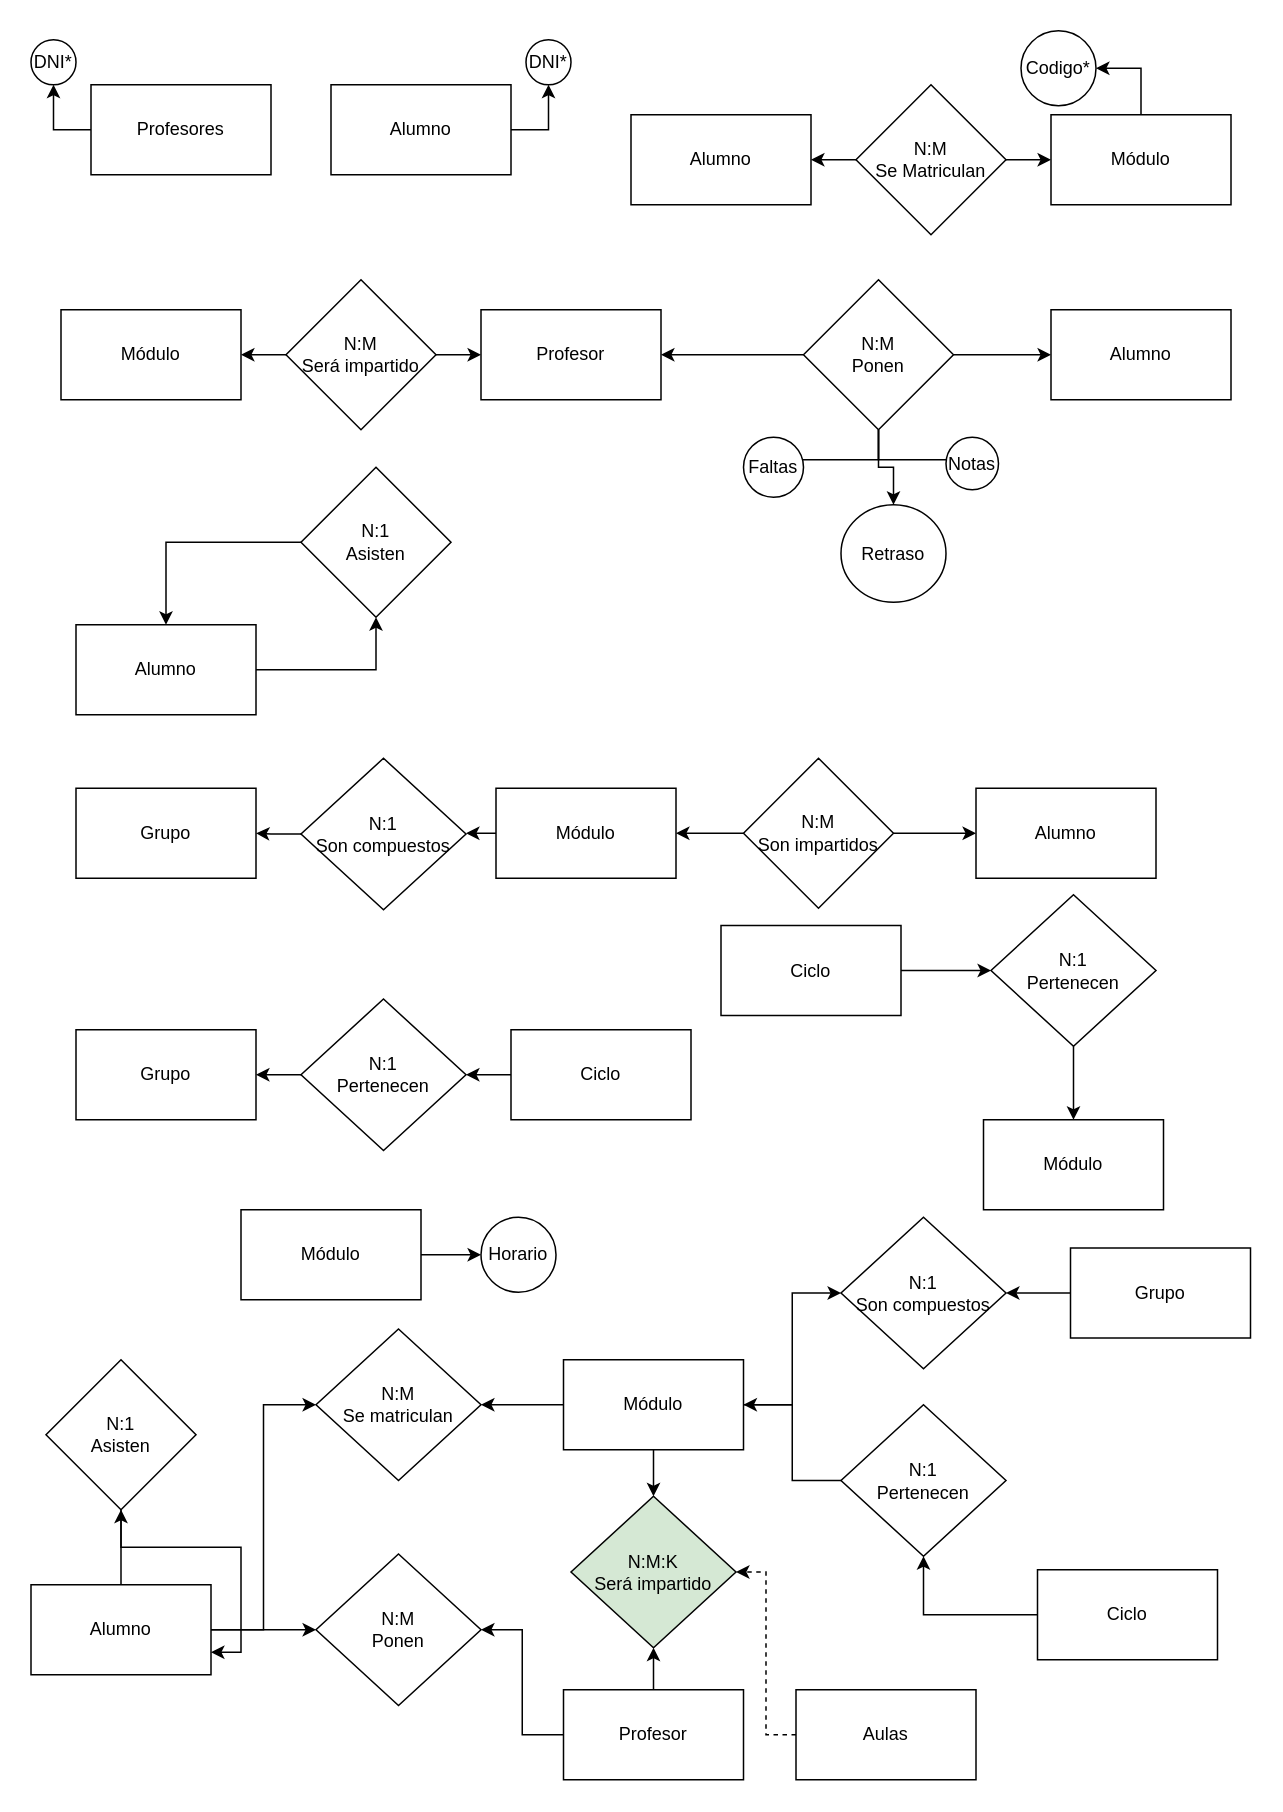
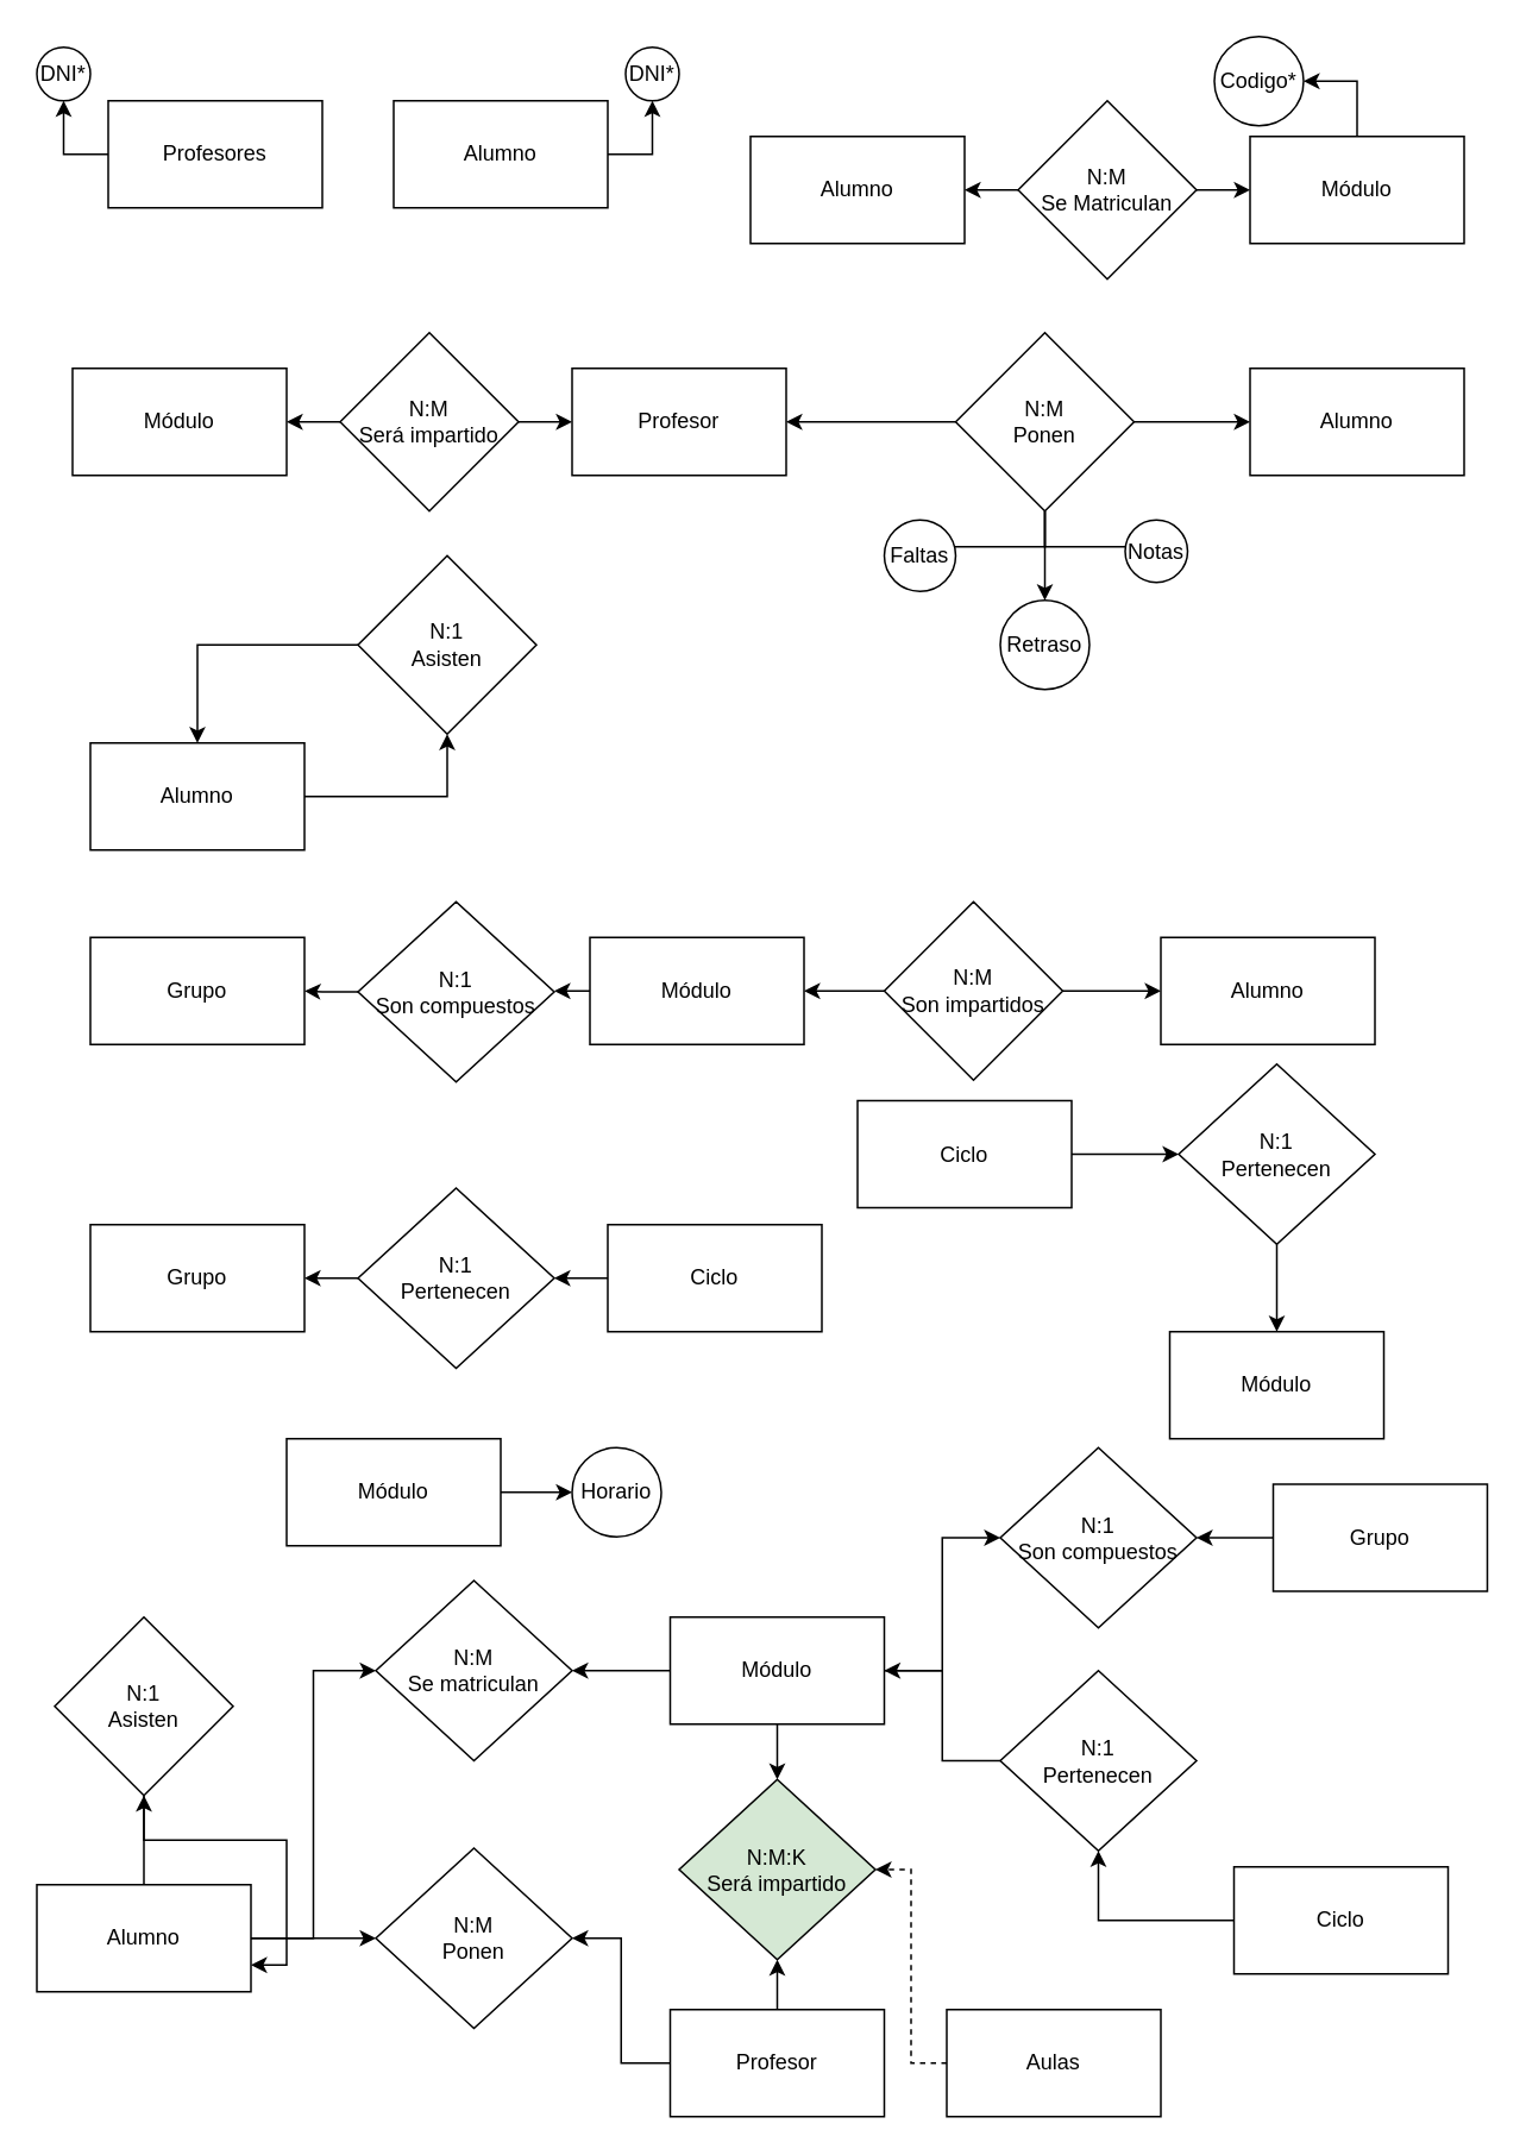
  <mxCell id="0" />
  <mxCell id="1" parent="0" />
  <mxCell id="2" style="edgeStyle=orthogonalEdgeStyle;rounded=0;orthogonalLoop=1;jettySize=auto;html=1;entryX=0.5;entryY=1;entryDx=0;entryDy=0;" edge="1" parent="1" source="3" target="6"><mxGeometry relative="1" as="geometry" /></mxCell>
  <mxCell id="3" value="Profesores&lt;br&gt;" style="rounded=0;whiteSpace=wrap;html=1;" vertex="1" parent="1"><mxGeometry x="60" y="56" width="120" height="60" as="geometry" /></mxCell>
  <mxCell id="4" style="edgeStyle=orthogonalEdgeStyle;rounded=0;orthogonalLoop=1;jettySize=auto;html=1;entryX=0.5;entryY=1;entryDx=0;entryDy=0;" edge="1" parent="1" source="5" target="7"><mxGeometry relative="1" as="geometry" /></mxCell>
  <mxCell id="5" value="Alumno" style="rounded=0;whiteSpace=wrap;html=1;" vertex="1" parent="1"><mxGeometry x="220" y="56" width="120" height="60" as="geometry" /></mxCell>
  <mxCell id="6" value="DNI*" style="ellipse;whiteSpace=wrap;html=1;aspect=fixed;" vertex="1" parent="1"><mxGeometry x="20" y="26" width="30" height="30" as="geometry" /></mxCell>
  <mxCell id="7" value="DNI*" style="ellipse;whiteSpace=wrap;html=1;aspect=fixed;" vertex="1" parent="1"><mxGeometry x="350" y="26" width="30" height="30" as="geometry" /></mxCell>
  <mxCell id="8" value="Alumno" style="rounded=0;whiteSpace=wrap;html=1;" vertex="1" parent="1"><mxGeometry x="420" y="76" width="120" height="60" as="geometry" /></mxCell>
  <mxCell id="9" style="edgeStyle=orthogonalEdgeStyle;rounded=0;orthogonalLoop=1;jettySize=auto;html=1;entryX=1;entryY=0.5;entryDx=0;entryDy=0;" edge="1" parent="1" source="10" target="14"><mxGeometry relative="1" as="geometry" /></mxCell>
  <mxCell id="10" value="Módulo" style="rounded=0;whiteSpace=wrap;html=1;" vertex="1" parent="1"><mxGeometry x="700" y="76" width="120" height="60" as="geometry" /></mxCell>
  <mxCell id="11" style="edgeStyle=orthogonalEdgeStyle;rounded=0;orthogonalLoop=1;jettySize=auto;html=1;" edge="1" parent="1" source="13" target="8"><mxGeometry relative="1" as="geometry" /></mxCell>
  <mxCell id="12" style="edgeStyle=orthogonalEdgeStyle;rounded=0;orthogonalLoop=1;jettySize=auto;html=1;entryX=0;entryY=0.5;entryDx=0;entryDy=0;" edge="1" parent="1" source="13" target="10"><mxGeometry relative="1" as="geometry" /></mxCell>
  <mxCell id="13" value="N:M&lt;br&gt;Se Matriculan" style="rhombus;whiteSpace=wrap;html=1;" vertex="1" parent="1"><mxGeometry x="570" y="56" width="100" height="100" as="geometry" /></mxCell>
  <mxCell id="14" value="Codigo*" style="ellipse;whiteSpace=wrap;html=1;aspect=fixed;" vertex="1" parent="1"><mxGeometry x="680" y="20" width="50" height="50" as="geometry" /></mxCell>
  <mxCell id="15" value="Profesor" style="rounded=0;whiteSpace=wrap;html=1;" vertex="1" parent="1"><mxGeometry x="320" y="206" width="120" height="60" as="geometry" /></mxCell>
  <mxCell id="16" style="edgeStyle=orthogonalEdgeStyle;rounded=0;orthogonalLoop=1;jettySize=auto;html=1;entryX=1;entryY=0;entryDx=0;entryDy=0;" edge="1" parent="1" source="21" target="22"><mxGeometry relative="1" as="geometry" /></mxCell>
  <mxCell id="17" style="edgeStyle=orthogonalEdgeStyle;rounded=0;orthogonalLoop=1;jettySize=auto;html=1;entryX=0.5;entryY=0;entryDx=0;entryDy=0;" edge="1" parent="1" source="21" target="23"><mxGeometry relative="1" as="geometry" /></mxCell>
  <mxCell id="18" style="edgeStyle=orthogonalEdgeStyle;rounded=0;orthogonalLoop=1;jettySize=auto;html=1;" edge="1" parent="1" source="21" target="24"><mxGeometry relative="1" as="geometry" /></mxCell>
  <mxCell id="19" style="edgeStyle=orthogonalEdgeStyle;rounded=0;orthogonalLoop=1;jettySize=auto;html=1;entryX=1;entryY=0.5;entryDx=0;entryDy=0;" edge="1" parent="1" source="21" target="15"><mxGeometry relative="1" as="geometry" /></mxCell>
  <mxCell id="20" style="edgeStyle=orthogonalEdgeStyle;rounded=0;orthogonalLoop=1;jettySize=auto;html=1;" edge="1" parent="1" source="21" target="25"><mxGeometry relative="1" as="geometry" /></mxCell>
  <mxCell id="21" value="N:M&lt;br&gt;Ponen" style="rhombus;whiteSpace=wrap;html=1;" vertex="1" parent="1"><mxGeometry x="535" y="186" width="100" height="100" as="geometry" /></mxCell>
  <mxCell id="22" value="Faltas" style="ellipse;whiteSpace=wrap;html=1;aspect=fixed;" vertex="1" parent="1"><mxGeometry x="495" y="291" width="40" height="40" as="geometry" /></mxCell>
- <mxCell id="23" value="Retraso" style="ellipse;whiteSpace=wrap;html=1;aspect=fixed;" vertex="1" parent="1"><mxGeometry x="560" y="336" width="70" height="65" as="geometry" /></mxCell>
+ <mxCell id="23" value="Retraso" style="ellipse;whiteSpace=wrap;html=1;aspect=fixed;" vertex="1" parent="1"><mxGeometry x="560" y="336" width="50" height="50" as="geometry" /></mxCell>
  <mxCell id="24" value="Notas" style="ellipse;whiteSpace=wrap;html=1;aspect=fixed;" vertex="1" parent="1"><mxGeometry x="630" y="291" width="35" height="35" as="geometry" /></mxCell>
  <mxCell id="25" value="Alumno" style="rounded=0;whiteSpace=wrap;html=1;" vertex="1" parent="1"><mxGeometry x="700" y="206" width="120" height="60" as="geometry" /></mxCell>
  <mxCell id="26" style="edgeStyle=orthogonalEdgeStyle;rounded=0;orthogonalLoop=1;jettySize=auto;html=1;entryX=1;entryY=0.5;entryDx=0;entryDy=0;" edge="1" parent="1" source="28" target="29"><mxGeometry relative="1" as="geometry" /></mxCell>
  <mxCell id="27" style="edgeStyle=orthogonalEdgeStyle;rounded=0;orthogonalLoop=1;jettySize=auto;html=1;entryX=0;entryY=0.5;entryDx=0;entryDy=0;" edge="1" parent="1" source="28" target="15"><mxGeometry relative="1" as="geometry" /></mxCell>
  <mxCell id="28" value="N:M&lt;br&gt;Será impartido" style="rhombus;whiteSpace=wrap;html=1;" vertex="1" parent="1"><mxGeometry x="190" y="186" width="100" height="100" as="geometry" /></mxCell>
  <mxCell id="29" value="Módulo" style="rounded=0;whiteSpace=wrap;html=1;" vertex="1" parent="1"><mxGeometry x="40" y="206" width="120" height="60" as="geometry" /></mxCell>
  <mxCell id="30" style="edgeStyle=orthogonalEdgeStyle;rounded=0;orthogonalLoop=1;jettySize=auto;html=1;entryX=0.5;entryY=1;entryDx=0;entryDy=0;" edge="1" parent="1" source="31" target="33"><mxGeometry relative="1" as="geometry" /></mxCell>
  <mxCell id="31" value="Alumno" style="rounded=0;whiteSpace=wrap;html=1;" vertex="1" parent="1"><mxGeometry x="50" y="416" width="120" height="60" as="geometry" /></mxCell>
  <mxCell id="32" style="edgeStyle=orthogonalEdgeStyle;rounded=0;orthogonalLoop=1;jettySize=auto;html=1;entryX=0.5;entryY=0;entryDx=0;entryDy=0;" edge="1" parent="1" source="33" target="31"><mxGeometry relative="1" as="geometry" /></mxCell>
  <mxCell id="33" value="N:1&lt;br&gt;Asisten" style="rhombus;whiteSpace=wrap;html=1;" vertex="1" parent="1"><mxGeometry x="200" y="311" width="100" height="100" as="geometry" /></mxCell>
  <mxCell id="34" value="Grupo" style="rounded=0;whiteSpace=wrap;html=1;" vertex="1" parent="1"><mxGeometry x="50" y="525" width="120" height="60" as="geometry" /></mxCell>
  <mxCell id="35" style="edgeStyle=orthogonalEdgeStyle;rounded=0;orthogonalLoop=1;jettySize=auto;html=1;entryX=1;entryY=0.5;entryDx=0;entryDy=0;" edge="1" parent="1" source="36" target="38"><mxGeometry relative="1" as="geometry" /></mxCell>
  <mxCell id="36" value="Módulo" style="rounded=0;whiteSpace=wrap;html=1;" vertex="1" parent="1"><mxGeometry x="330" y="525" width="120" height="60" as="geometry" /></mxCell>
  <mxCell id="37" style="edgeStyle=orthogonalEdgeStyle;rounded=0;orthogonalLoop=1;jettySize=auto;html=1;entryX=1;entryY=0.5;entryDx=0;entryDy=0;" edge="1" parent="1" source="38" target="34"><mxGeometry relative="1" as="geometry" /></mxCell>
  <mxCell id="38" value="N:1&lt;br&gt;Son compuestos" style="rhombus;whiteSpace=wrap;html=1;" vertex="1" parent="1"><mxGeometry x="200" y="505" width="110" height="101" as="geometry" /></mxCell>
  <mxCell id="39" style="edgeStyle=orthogonalEdgeStyle;rounded=0;orthogonalLoop=1;jettySize=auto;html=1;entryX=1;entryY=0.5;entryDx=0;entryDy=0;" edge="1" parent="1" source="41" target="36"><mxGeometry relative="1" as="geometry" /></mxCell>
  <mxCell id="40" style="edgeStyle=orthogonalEdgeStyle;rounded=0;orthogonalLoop=1;jettySize=auto;html=1;" edge="1" parent="1" source="41" target="42"><mxGeometry relative="1" as="geometry" /></mxCell>
  <mxCell id="41" value="N:M&lt;br&gt;Son impartidos" style="rhombus;whiteSpace=wrap;html=1;" vertex="1" parent="1"><mxGeometry x="495" y="505" width="100" height="100" as="geometry" /></mxCell>
  <mxCell id="42" value="Alumno" style="rounded=0;whiteSpace=wrap;html=1;" vertex="1" parent="1"><mxGeometry x="650" y="525" width="120" height="60" as="geometry" /></mxCell>
  <mxCell id="43" style="edgeStyle=orthogonalEdgeStyle;rounded=0;orthogonalLoop=1;jettySize=auto;html=1;" edge="1" parent="1" source="44" target="47"><mxGeometry relative="1" as="geometry" /></mxCell>
  <mxCell id="44" value="N:1&lt;br&gt;Pertenecen" style="rhombus;whiteSpace=wrap;html=1;" vertex="1" parent="1"><mxGeometry x="200" y="665.5" width="110" height="101" as="geometry" /></mxCell>
  <mxCell id="45" style="edgeStyle=orthogonalEdgeStyle;rounded=0;orthogonalLoop=1;jettySize=auto;html=1;" edge="1" parent="1" source="46" target="44"><mxGeometry relative="1" as="geometry" /></mxCell>
  <mxCell id="46" value="Ciclo" style="rounded=0;whiteSpace=wrap;html=1;" vertex="1" parent="1"><mxGeometry x="340" y="686" width="120" height="60" as="geometry" /></mxCell>
  <mxCell id="47" value="Grupo" style="rounded=0;whiteSpace=wrap;html=1;" vertex="1" parent="1"><mxGeometry x="50" y="686" width="120" height="60" as="geometry" /></mxCell>
  <mxCell id="48" style="edgeStyle=orthogonalEdgeStyle;rounded=0;orthogonalLoop=1;jettySize=auto;html=1;entryX=0;entryY=0.5;entryDx=0;entryDy=0;" edge="1" parent="1" source="49" target="51"><mxGeometry relative="1" as="geometry" /></mxCell>
  <mxCell id="49" value="Ciclo" style="rounded=0;whiteSpace=wrap;html=1;" vertex="1" parent="1"><mxGeometry x="480" y="616.5" width="120" height="60" as="geometry" /></mxCell>
  <mxCell id="50" style="edgeStyle=orthogonalEdgeStyle;rounded=0;orthogonalLoop=1;jettySize=auto;html=1;entryX=0.5;entryY=0;entryDx=0;entryDy=0;" edge="1" parent="1" source="51" target="52"><mxGeometry relative="1" as="geometry" /></mxCell>
  <mxCell id="51" value="N:1&lt;br&gt;Pertenecen" style="rhombus;whiteSpace=wrap;html=1;" vertex="1" parent="1"><mxGeometry x="660" y="596" width="110" height="101" as="geometry" /></mxCell>
  <mxCell id="52" value="Módulo" style="rounded=0;whiteSpace=wrap;html=1;" vertex="1" parent="1"><mxGeometry x="655" y="746" width="120" height="60" as="geometry" /></mxCell>
  <mxCell id="53" style="edgeStyle=orthogonalEdgeStyle;rounded=0;orthogonalLoop=1;jettySize=auto;html=1;entryX=0;entryY=0.5;entryDx=0;entryDy=0;" edge="1" parent="1" source="54" target="55"><mxGeometry relative="1" as="geometry" /></mxCell>
  <mxCell id="54" value="Módulo" style="rounded=0;whiteSpace=wrap;html=1;" vertex="1" parent="1"><mxGeometry x="160" y="806" width="120" height="60" as="geometry" /></mxCell>
  <mxCell id="55" value="Horario" style="ellipse;whiteSpace=wrap;html=1;aspect=fixed;" vertex="1" parent="1"><mxGeometry x="320" y="811" width="50" height="50" as="geometry" /></mxCell>
  <mxCell id="56" style="edgeStyle=orthogonalEdgeStyle;rounded=0;orthogonalLoop=1;jettySize=auto;html=1;" edge="1" parent="1" source="59" target="61"><mxGeometry relative="1" as="geometry" /></mxCell>
  <mxCell id="57" style="edgeStyle=orthogonalEdgeStyle;rounded=0;orthogonalLoop=1;jettySize=auto;html=1;entryX=0;entryY=0.5;entryDx=0;entryDy=0;" edge="1" parent="1" source="59" target="62"><mxGeometry relative="1" as="geometry" /></mxCell>
  <mxCell id="58" style="edgeStyle=orthogonalEdgeStyle;rounded=0;orthogonalLoop=1;jettySize=auto;html=1;" edge="1" parent="1" source="59" target="63"><mxGeometry relative="1" as="geometry" /></mxCell>
  <mxCell id="59" value="Alumno" style="rounded=0;whiteSpace=wrap;html=1;" vertex="1" parent="1"><mxGeometry x="20" y="1056" width="120" height="60" as="geometry" /></mxCell>
  <mxCell id="60" style="edgeStyle=orthogonalEdgeStyle;rounded=0;orthogonalLoop=1;jettySize=auto;html=1;entryX=1;entryY=0.75;entryDx=0;entryDy=0;" edge="1" parent="1" source="61" target="59"><mxGeometry relative="1" as="geometry" /></mxCell>
  <mxCell id="61" value="N:1&lt;br&gt;Asisten" style="rhombus;whiteSpace=wrap;html=1;" vertex="1" parent="1"><mxGeometry x="30" y="906" width="100" height="100" as="geometry" /></mxCell>
  <mxCell id="62" value="N:M&lt;br&gt;Se matriculan" style="rhombus;whiteSpace=wrap;html=1;" vertex="1" parent="1"><mxGeometry x="210" y="885.5" width="110" height="101" as="geometry" /></mxCell>
  <mxCell id="63" value="N:M&lt;br&gt;Ponen" style="rhombus;whiteSpace=wrap;html=1;" vertex="1" parent="1"><mxGeometry x="210" y="1035.5" width="110" height="101" as="geometry" /></mxCell>
  <mxCell id="64" style="edgeStyle=orthogonalEdgeStyle;rounded=0;orthogonalLoop=1;jettySize=auto;html=1;entryX=1;entryY=0.5;entryDx=0;entryDy=0;" edge="1" parent="1" source="67" target="62"><mxGeometry relative="1" as="geometry" /></mxCell>
  <mxCell id="65" style="edgeStyle=orthogonalEdgeStyle;rounded=0;orthogonalLoop=1;jettySize=auto;html=1;entryX=0.5;entryY=0;entryDx=0;entryDy=0;" edge="1" parent="1" source="67" target="71"><mxGeometry relative="1" as="geometry" /></mxCell>
  <mxCell id="66" style="edgeStyle=orthogonalEdgeStyle;rounded=0;orthogonalLoop=1;jettySize=auto;html=1;" edge="1" parent="1" source="67" target="74"><mxGeometry relative="1" as="geometry" /></mxCell>
  <mxCell id="67" value="Módulo" style="rounded=0;whiteSpace=wrap;html=1;" vertex="1" parent="1"><mxGeometry x="375" y="906" width="120" height="60" as="geometry" /></mxCell>
  <mxCell id="68" style="edgeStyle=orthogonalEdgeStyle;rounded=0;orthogonalLoop=1;jettySize=auto;html=1;entryX=1;entryY=0.5;entryDx=0;entryDy=0;" edge="1" parent="1" source="70" target="63"><mxGeometry relative="1" as="geometry" /></mxCell>
  <mxCell id="69" style="edgeStyle=orthogonalEdgeStyle;rounded=0;orthogonalLoop=1;jettySize=auto;html=1;entryX=0.5;entryY=1;entryDx=0;entryDy=0;" edge="1" parent="1" source="70" target="71"><mxGeometry relative="1" as="geometry" /></mxCell>
  <mxCell id="70" value="Profesor" style="rounded=0;whiteSpace=wrap;html=1;" vertex="1" parent="1"><mxGeometry x="375" y="1126" width="120" height="60" as="geometry" /></mxCell>
  <mxCell id="71" value="N:M:K&lt;br&gt;Será impartido" style="rhombus;whiteSpace=wrap;html=1;fillColor=#d5e8d4;" vertex="1" parent="1"><mxGeometry x="380" y="997" width="110" height="101" as="geometry" /></mxCell>
  <mxCell id="72" style="edgeStyle=orthogonalEdgeStyle;rounded=0;orthogonalLoop=1;jettySize=auto;html=1;entryX=1;entryY=0.5;entryDx=0;entryDy=0;dashed=1;" edge="1" parent="1" source="73" target="71"><mxGeometry relative="1" as="geometry" /></mxCell>
  <mxCell id="73" value="Aulas" style="rounded=0;whiteSpace=wrap;html=1;" vertex="1" parent="1"><mxGeometry x="530" y="1126" width="120" height="60" as="geometry" /></mxCell>
  <mxCell id="74" value="N:1&lt;br&gt;Son compuestos" style="rhombus;whiteSpace=wrap;html=1;" vertex="1" parent="1"><mxGeometry x="560" y="811" width="110" height="101" as="geometry" /></mxCell>
  <mxCell id="75" style="edgeStyle=orthogonalEdgeStyle;rounded=0;orthogonalLoop=1;jettySize=auto;html=1;entryX=1;entryY=0.5;entryDx=0;entryDy=0;" edge="1" parent="1" source="76" target="74"><mxGeometry relative="1" as="geometry" /></mxCell>
  <mxCell id="76" value="Grupo" style="rounded=0;whiteSpace=wrap;html=1;" vertex="1" parent="1"><mxGeometry x="713" y="831.5" width="120" height="60" as="geometry" /></mxCell>
  <mxCell id="77" style="edgeStyle=orthogonalEdgeStyle;rounded=0;orthogonalLoop=1;jettySize=auto;html=1;entryX=0.5;entryY=1;entryDx=0;entryDy=0;" edge="1" parent="1" source="78" target="80"><mxGeometry relative="1" as="geometry" /></mxCell>
  <mxCell id="78" value="Ciclo" style="rounded=0;whiteSpace=wrap;html=1;" vertex="1" parent="1"><mxGeometry x="691" y="1046" width="120" height="60" as="geometry" /></mxCell>
  <mxCell id="79" style="edgeStyle=orthogonalEdgeStyle;rounded=0;orthogonalLoop=1;jettySize=auto;html=1;" edge="1" parent="1" source="80" target="67"><mxGeometry relative="1" as="geometry" /></mxCell>
  <mxCell id="80" value="N:1&lt;br&gt;Pertenecen" style="rhombus;whiteSpace=wrap;html=1;" vertex="1" parent="1"><mxGeometry x="560" y="936" width="110" height="101" as="geometry" /></mxCell>
